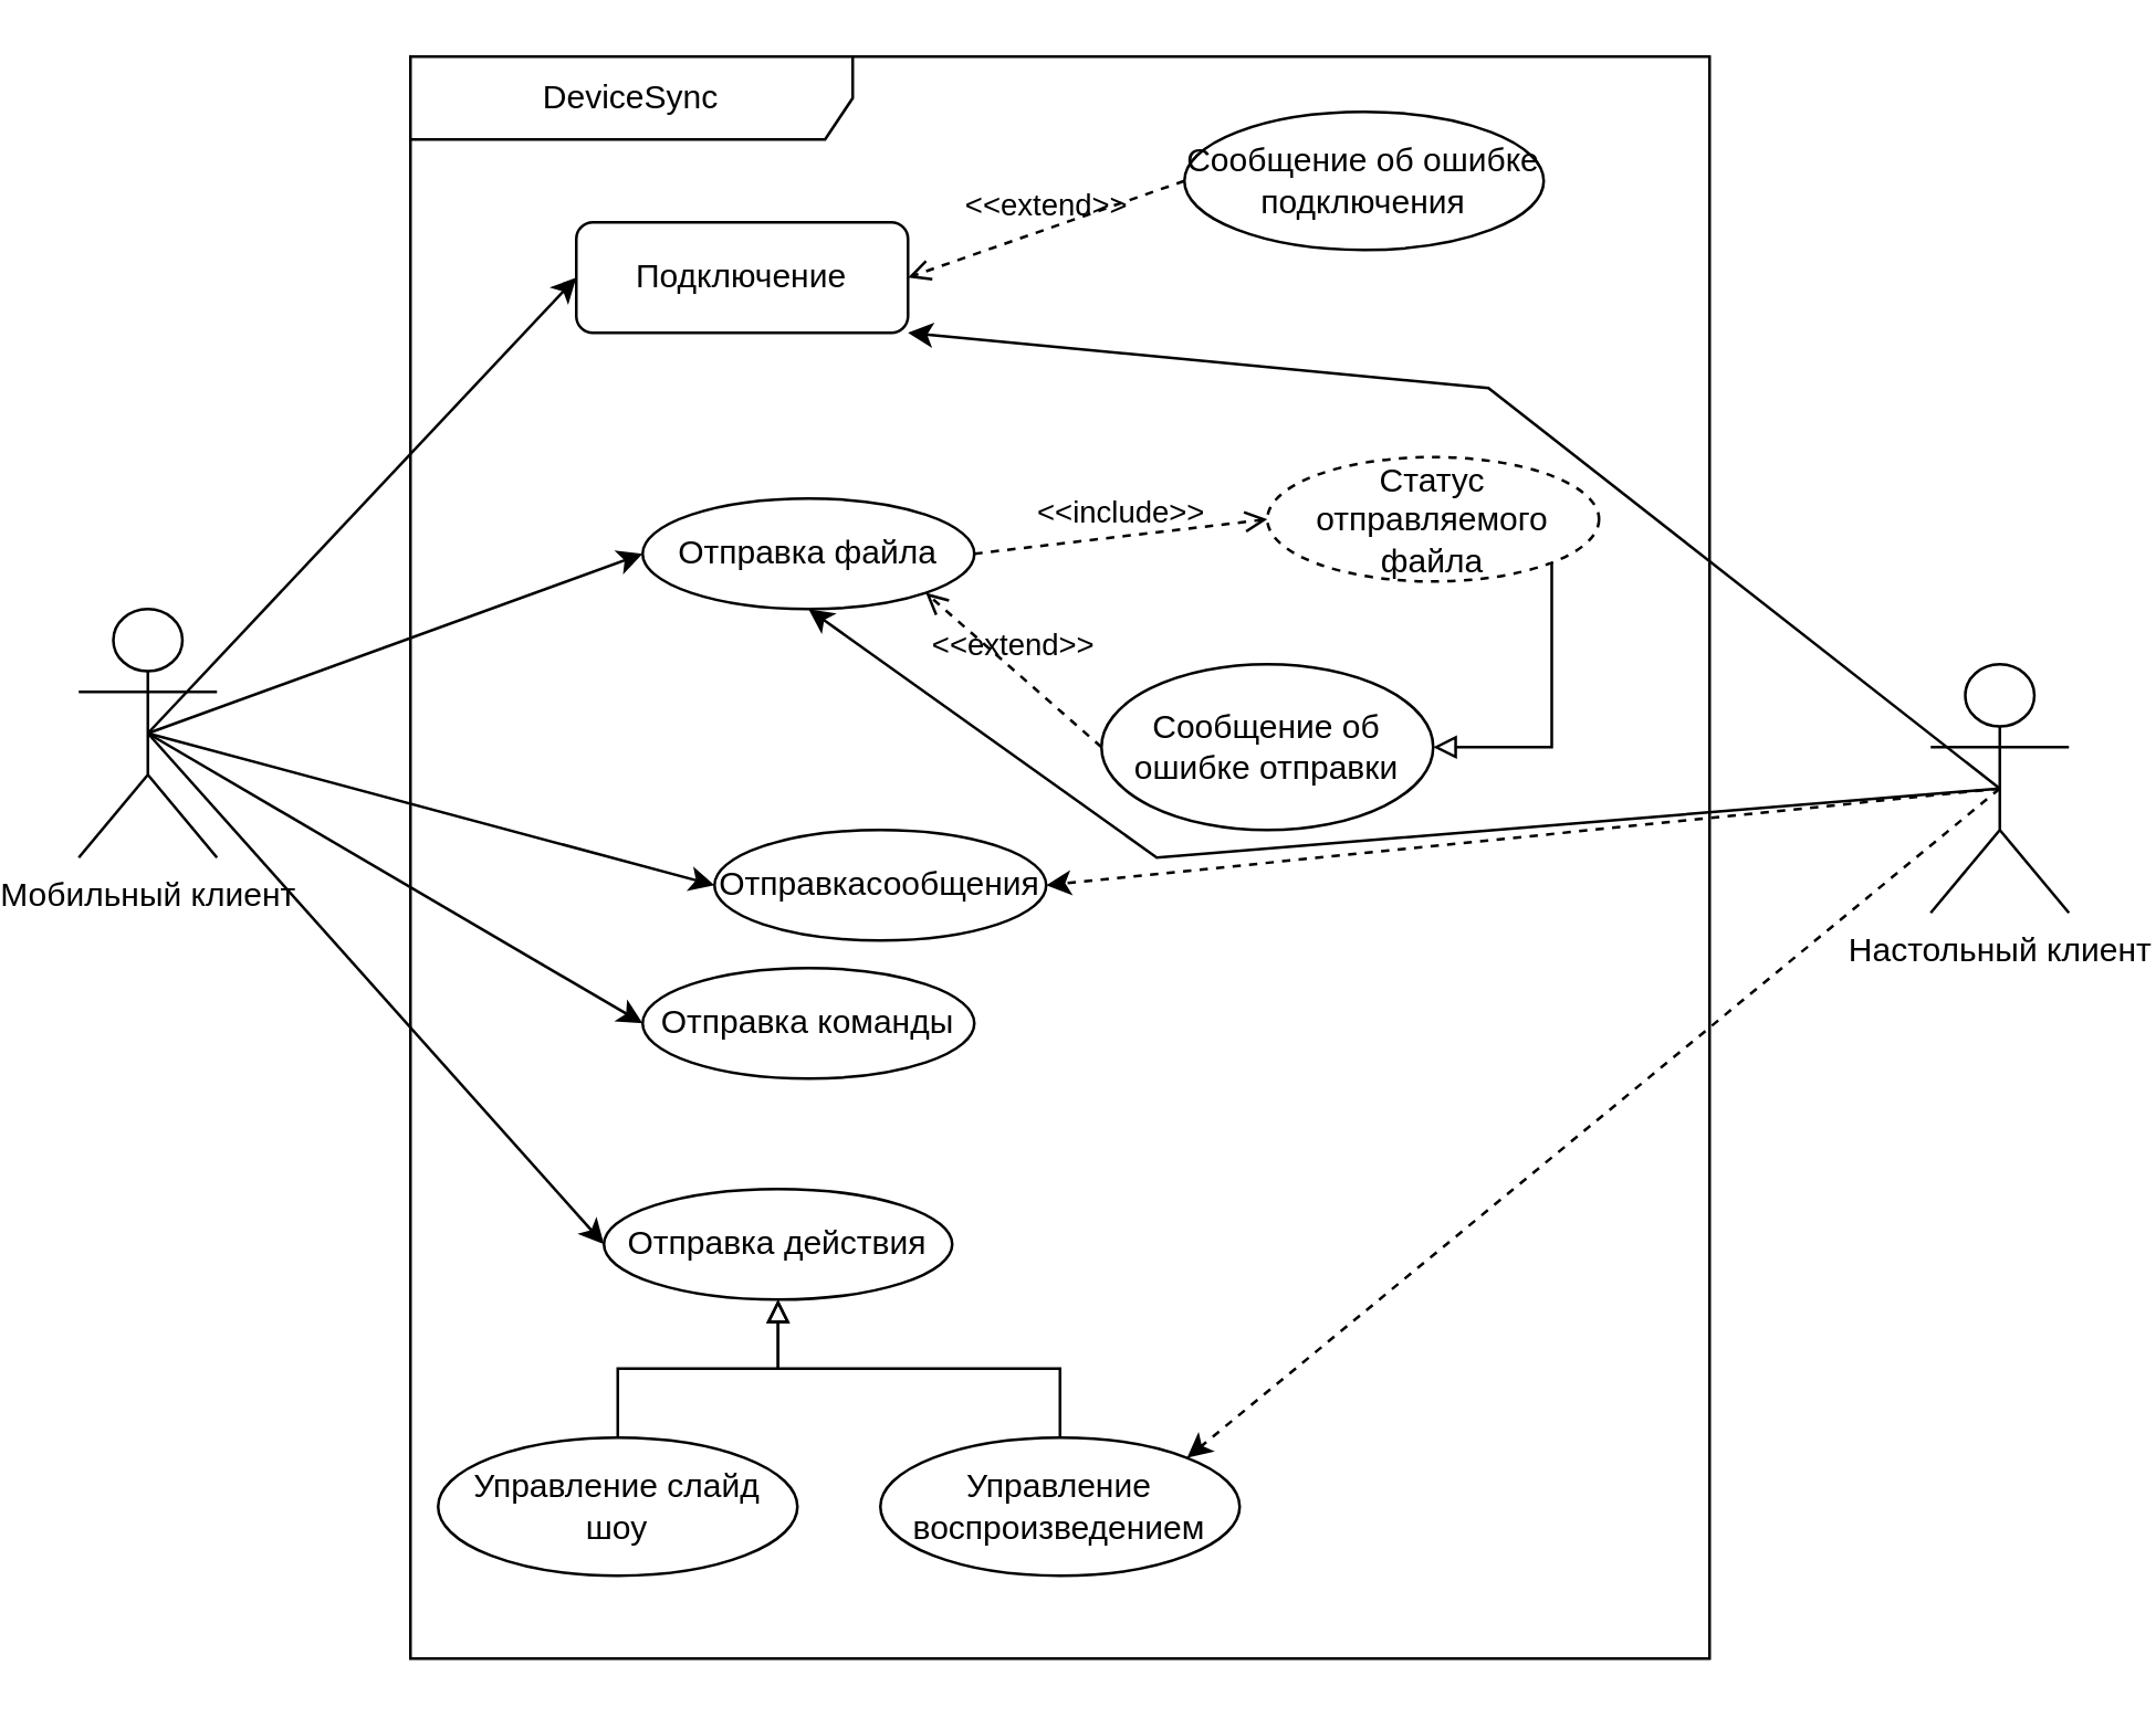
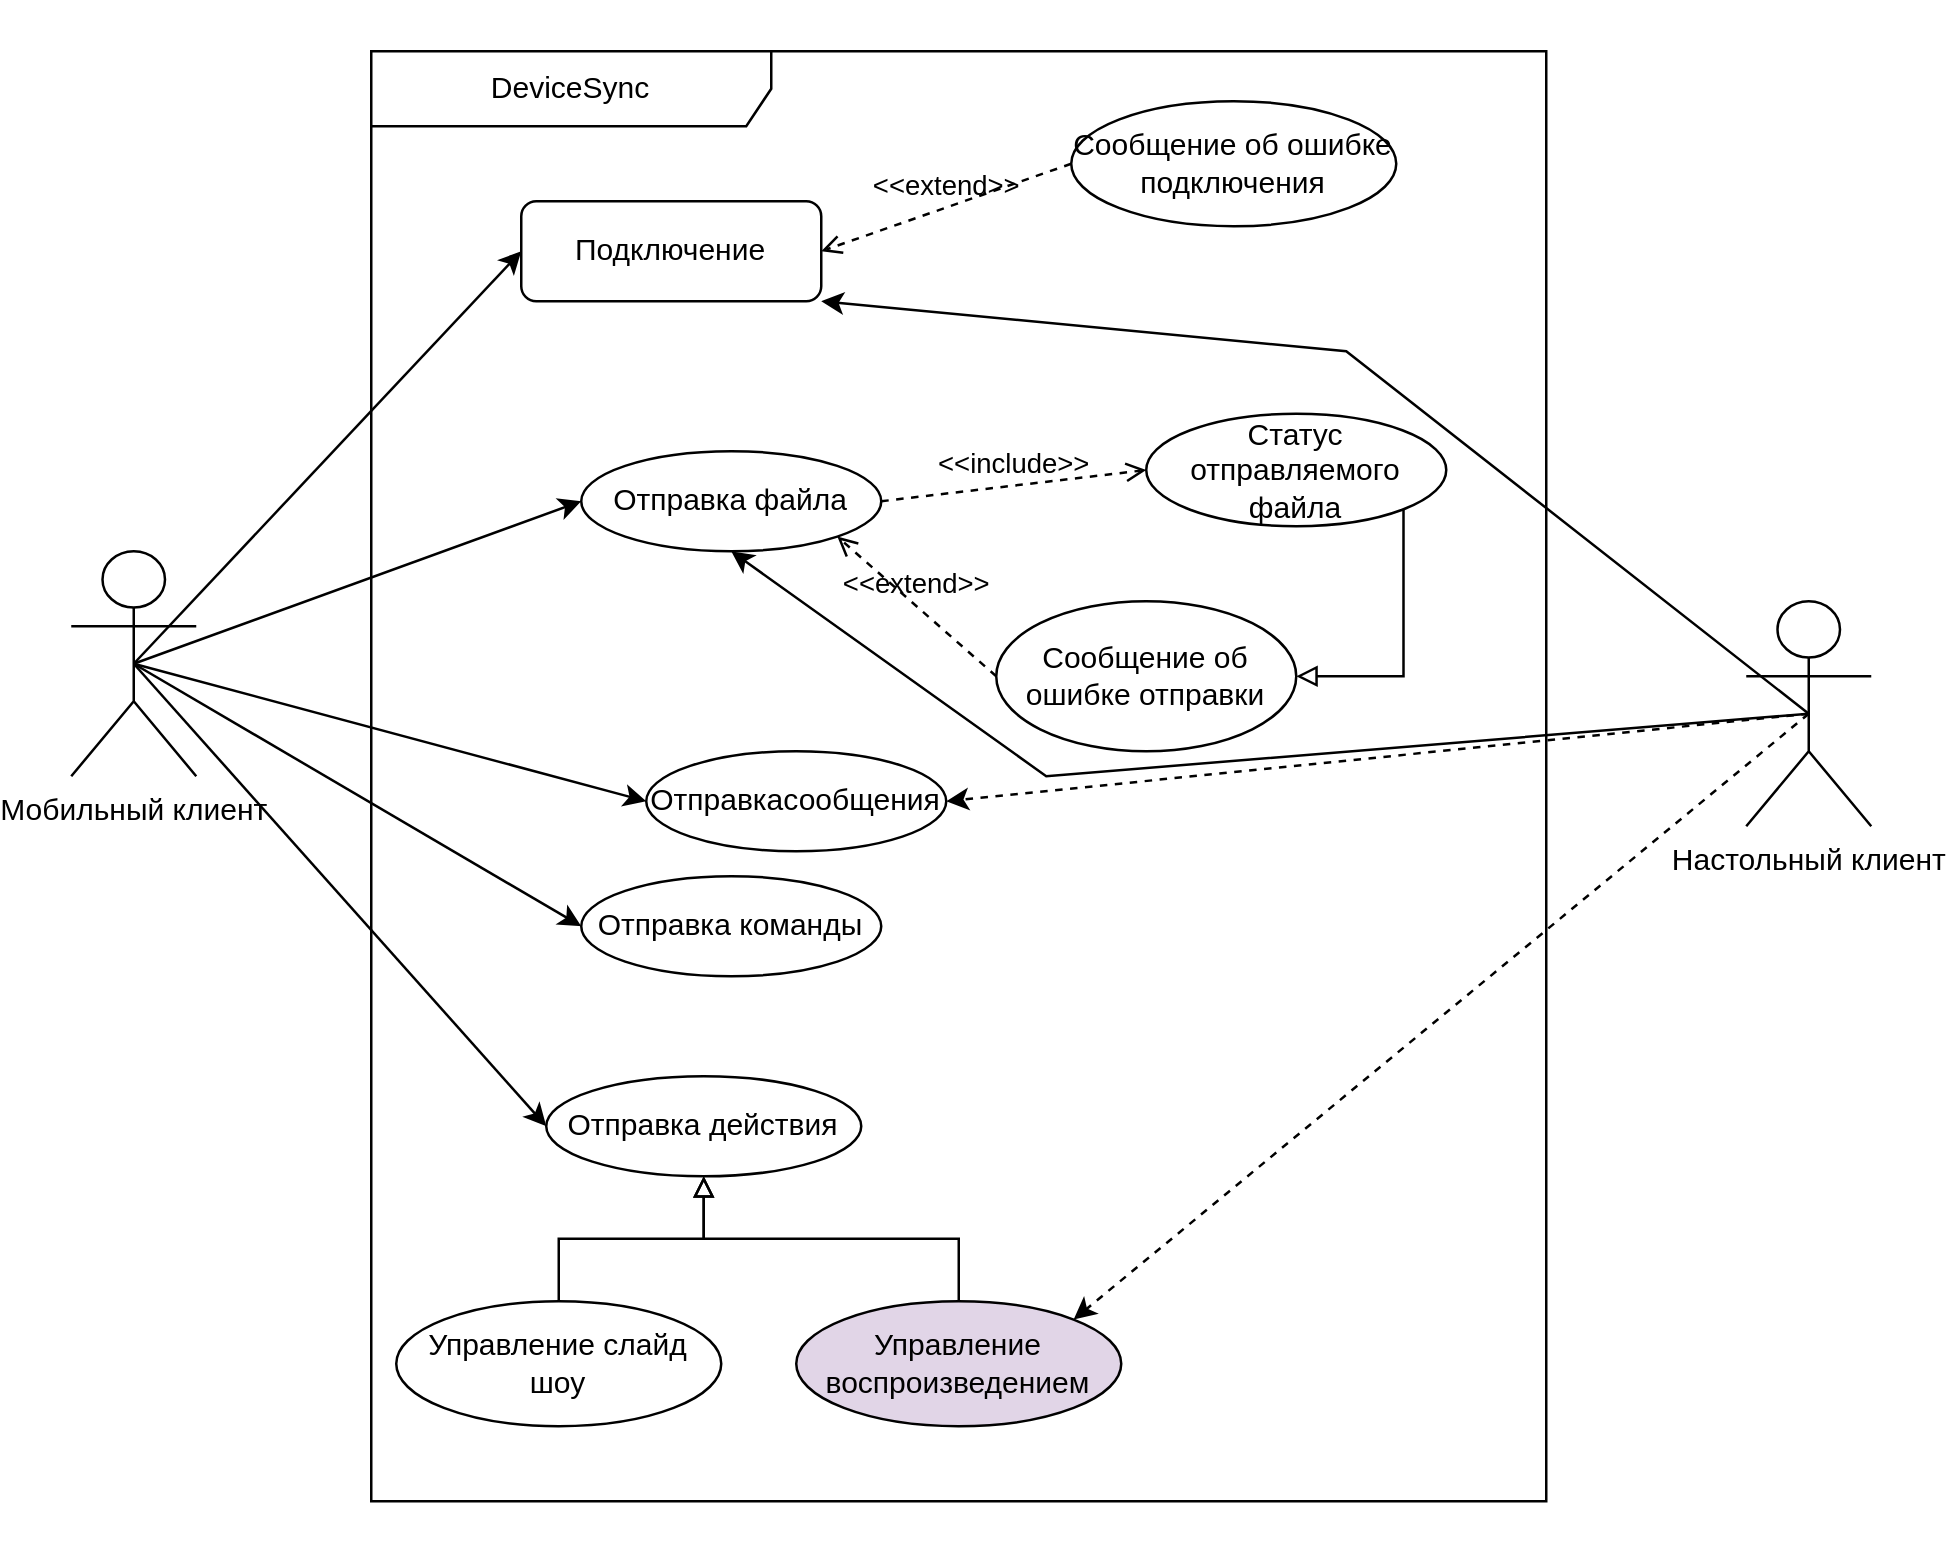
  <mxCell id="0" />
  <mxCell id="1" parent="0" />
  <mxCell id="2" value="DeviceSync" style="shape=umlFrame;whiteSpace=wrap;html=1;pointerEvents=0;recursiveResize=0;container=1;collapsible=0;width=160;" parent="1" vertex="1"><mxGeometry x="140" width="470" height="580" as="geometry" y="20" /></mxCell>
  <mxCell id="3" value="Подключение" style="whiteSpace=wrap;html=1;rounded=1;" parent="2" vertex="1"><mxGeometry x="60" y="60" width="120" height="40" as="geometry" /></mxCell>
  <mxCell id="4" value="Отправка файла" style="ellipse;whiteSpace=wrap;html=1;" parent="2" vertex="1"><mxGeometry x="84" y="160" width="120" height="40" as="geometry" /></mxCell>
  <mxCell id="5" value="Отправкасообщения" style="ellipse;whiteSpace=wrap;html=1;" parent="2" vertex="1"><mxGeometry x="110" y="280" width="120" height="40" as="geometry" /></mxCell>
  <mxCell id="6" value="Отправка команды" style="ellipse;whiteSpace=wrap;html=1;" parent="2" vertex="1"><mxGeometry x="84" y="330" width="120" height="40" as="geometry" /></mxCell>
  <mxCell id="7" value="Сообщение об ошибке подключения" style="ellipse;whiteSpace=wrap;html=1;" parent="2" vertex="1"><mxGeometry x="280" y="20" width="130" height="50" as="geometry" /></mxCell>
  <mxCell id="8" value="&amp;lt;&amp;lt;extend&amp;gt;&amp;gt;" style="html=1;verticalAlign=bottom;labelBackgroundColor=none;endArrow=open;endFill=0;dashed=1;rounded=0;exitX=0;exitY=0.5;exitDx=0;exitDy=0;entryX=1;entryY=0.5;entryDx=0;entryDy=0;" parent="2" source="7" target="3" edge="1"><mxGeometry width="160" relative="1" as="geometry"><mxPoint x="250" y="210" as="sourcePoint" /><mxPoint x="410" y="210" as="targetPoint" /></mxGeometry></mxCell>
  <mxCell id="9" style="edgeStyle=orthogonalEdgeStyle;rounded=0;orthogonalLoop=1;jettySize=auto;html=1;exitX=1;exitY=1;exitDx=0;exitDy=0;entryX=1;entryY=0.5;entryDx=0;entryDy=0;endArrow=block;endFill=0;" parent="2" source="10" target="12" edge="1"><mxGeometry relative="1" as="geometry" /></mxCell>
- <mxCell id="10" value="Статус отправляемого файла" style="ellipse;whiteSpace=wrap;html=1;dashed=1;" parent="2" vertex="1"><mxGeometry x="310" y="145" width="120" height="45" as="geometry" /></mxCell>
+ <mxCell id="10" value="Статус отправляемого файла" style="ellipse;whiteSpace=wrap;html=1;" parent="2" vertex="1"><mxGeometry x="310" y="145" width="120" height="45" as="geometry" /></mxCell>
  <mxCell id="11" value="&amp;lt;&amp;lt;include&amp;gt;&amp;gt;" style="html=1;verticalAlign=bottom;labelBackgroundColor=none;endArrow=open;endFill=0;dashed=1;rounded=0;exitX=1;exitY=0.5;exitDx=0;exitDy=0;entryX=0;entryY=0.5;entryDx=0;entryDy=0;" parent="2" source="4" target="10" edge="1"><mxGeometry width="160" relative="1" as="geometry"><mxPoint x="220" y="220" as="sourcePoint" /><mxPoint x="380" y="220" as="targetPoint" /></mxGeometry></mxCell>
  <mxCell id="12" value="Сообщение об ошибке отправки" style="ellipse;whiteSpace=wrap;html=1;" parent="2" vertex="1"><mxGeometry x="250" y="220" width="120" height="60" as="geometry" /></mxCell>
  <mxCell id="13" value="&amp;lt;&amp;lt;extend&amp;gt;&amp;gt;" style="html=1;verticalAlign=bottom;labelBackgroundColor=none;endArrow=open;endFill=0;dashed=1;rounded=0;entryX=1;entryY=1;entryDx=0;entryDy=0;exitX=0;exitY=0.5;exitDx=0;exitDy=0;" parent="2" source="12" target="4" edge="1"><mxGeometry width="160" relative="1" as="geometry"><mxPoint x="170" y="250" as="sourcePoint" /><mxPoint x="330" y="250" as="targetPoint" /></mxGeometry></mxCell>
  <mxCell id="14" value="Отправка действия" style="ellipse;whiteSpace=wrap;html=1;" parent="2" vertex="1"><mxGeometry x="70" y="410" width="126" height="40" as="geometry" /></mxCell>
  <mxCell id="15" style="edgeStyle=orthogonalEdgeStyle;rounded=0;orthogonalLoop=1;jettySize=auto;html=1;exitX=0.5;exitY=0;exitDx=0;exitDy=0;entryX=0.5;entryY=1;entryDx=0;entryDy=0;endArrow=block;endFill=0;" parent="2" source="16" target="14" edge="1"><mxGeometry relative="1" as="geometry" /></mxCell>
- <mxCell id="16" value="Управление воспроизведением " style="ellipse;whiteSpace=wrap;html=1;" parent="2" vertex="1"><mxGeometry x="170" y="500" width="130" height="50" as="geometry" /></mxCell>
+ <mxCell id="16" value="Управление воспроизведением " style="ellipse;whiteSpace=wrap;html=1;fillColor=#e1d5e7;" parent="2" vertex="1"><mxGeometry x="170" y="500" width="130" height="50" as="geometry" /></mxCell>
  <mxCell id="17" style="edgeStyle=orthogonalEdgeStyle;rounded=0;orthogonalLoop=1;jettySize=auto;html=1;exitX=0.5;exitY=0;exitDx=0;exitDy=0;entryX=0.5;entryY=1;entryDx=0;entryDy=0;endArrow=block;endFill=0;" parent="2" source="18" target="14" edge="1"><mxGeometry relative="1" as="geometry" /></mxCell>
  <mxCell id="18" value="Управление слайд шоу" style="ellipse;whiteSpace=wrap;html=1;" parent="2" vertex="1"><mxGeometry x="10" y="500" width="130" height="50" as="geometry" /></mxCell>
  <mxCell id="19" style="edgeStyle=none;rounded=0;orthogonalLoop=1;jettySize=auto;html=1;exitX=0.5;exitY=0.5;exitDx=0;exitDy=0;exitPerimeter=0;entryX=0;entryY=0.5;entryDx=0;entryDy=0;" parent="1" source="24" target="3" edge="1"><mxGeometry relative="1" as="geometry" /></mxCell>
  <mxCell id="20" style="edgeStyle=none;rounded=0;orthogonalLoop=1;jettySize=auto;html=1;exitX=0.5;exitY=0.5;exitDx=0;exitDy=0;exitPerimeter=0;entryX=0;entryY=0.5;entryDx=0;entryDy=0;" parent="1" source="24" target="4" edge="1"><mxGeometry relative="1" as="geometry" /></mxCell>
  <mxCell id="21" style="edgeStyle=none;rounded=0;orthogonalLoop=1;jettySize=auto;html=1;exitX=0.5;exitY=0.5;exitDx=0;exitDy=0;exitPerimeter=0;entryX=0;entryY=0.5;entryDx=0;entryDy=0;" parent="1" source="24" target="5" edge="1"><mxGeometry relative="1" as="geometry" /></mxCell>
  <mxCell id="22" style="edgeStyle=none;rounded=0;orthogonalLoop=1;jettySize=auto;html=1;exitX=0.5;exitY=0.5;exitDx=0;exitDy=0;exitPerimeter=0;entryX=0;entryY=0.5;entryDx=0;entryDy=0;" parent="1" source="24" target="6" edge="1"><mxGeometry relative="1" as="geometry" /></mxCell>
  <mxCell id="23" style="edgeStyle=none;rounded=0;orthogonalLoop=1;jettySize=auto;html=1;exitX=0.5;exitY=0.5;exitDx=0;exitDy=0;exitPerimeter=0;entryX=0;entryY=0.5;entryDx=0;entryDy=0;" parent="1" source="24" target="14" edge="1"><mxGeometry relative="1" as="geometry" /></mxCell>
  <mxCell id="24" value="Мобильный клиент" style="shape=umlActor;verticalLabelPosition=bottom;verticalAlign=top;html=1;" parent="1" vertex="1"><mxGeometry x="20" y="220" width="50" height="90" as="geometry" /></mxCell>
  <mxCell id="25" style="edgeStyle=none;rounded=0;orthogonalLoop=1;jettySize=auto;html=1;exitX=0.5;exitY=0.5;exitDx=0;exitDy=0;exitPerimeter=0;entryX=1;entryY=1;entryDx=0;entryDy=0;" parent="1" source="29" target="3" edge="1"><mxGeometry relative="1" as="geometry"><Array as="points"><mxPoint x="530" y="140" /></Array></mxGeometry></mxCell>
  <mxCell id="26" style="edgeStyle=none;rounded=0;orthogonalLoop=1;jettySize=auto;html=1;exitX=0.5;exitY=0.5;exitDx=0;exitDy=0;exitPerimeter=0;entryX=0.5;entryY=1;entryDx=0;entryDy=0;" parent="1" source="29" target="4" edge="1"><mxGeometry relative="1" as="geometry"><Array as="points"><mxPoint x="410" y="310" /></Array></mxGeometry></mxCell>
  <mxCell id="27" style="edgeStyle=none;rounded=0;orthogonalLoop=1;jettySize=auto;html=1;exitX=0.5;exitY=0.5;exitDx=0;exitDy=0;exitPerimeter=0;entryX=1;entryY=0.5;entryDx=0;entryDy=0;dashed=1;" parent="1" source="29" target="5" edge="1"><mxGeometry relative="1" as="geometry" /></mxCell>
  <mxCell id="28" style="edgeStyle=none;rounded=0;orthogonalLoop=1;jettySize=auto;html=1;exitX=0.5;exitY=0.5;exitDx=0;exitDy=0;exitPerimeter=0;entryX=1;entryY=0;entryDx=0;entryDy=0;dashed=1;" parent="1" source="29" target="16" edge="1"><mxGeometry relative="1" as="geometry" /></mxCell>
  <mxCell id="29" value="Настольный клиент " style="shape=umlActor;verticalLabelPosition=bottom;verticalAlign=top;html=1;" parent="1" vertex="1"><mxGeometry x="690" y="240" width="50" height="90" as="geometry" /></mxCell>
